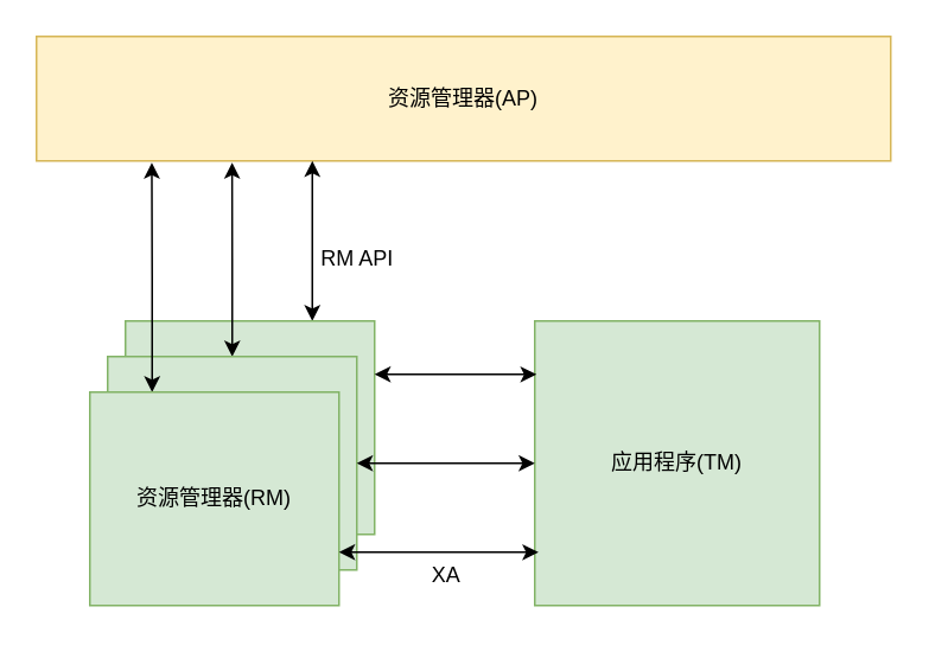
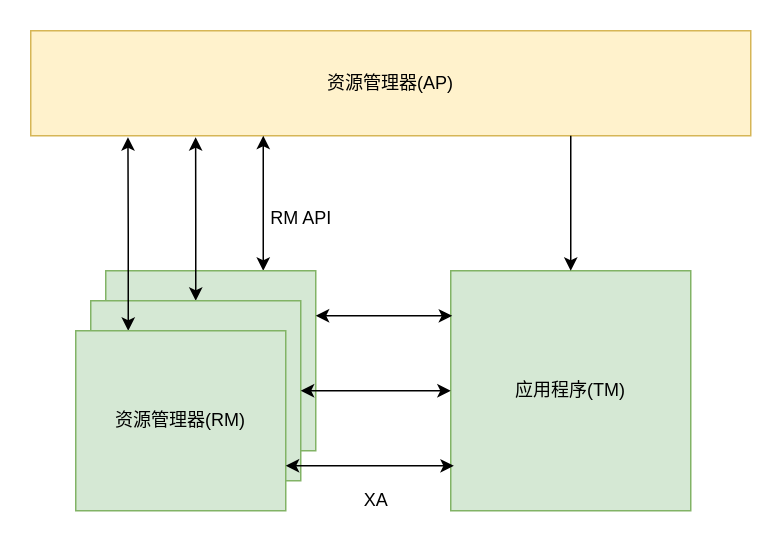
  <mxCell id="0" style=";html=1;" />
  <mxCell id="1" style=";html=1;" parent="0" />
  <mxCell id="2" value="" style="group" vertex="1" connectable="0" parent="1"><mxGeometry x="20" y="20" width="480" height="328" as="geometry" /></mxCell>
  <mxCell id="3" value="资源管理器(AP)" style="rounded=0;whiteSpace=wrap;html=1;fillColor=#fff2cc;strokeColor=#d6b656;" vertex="1" parent="2"><mxGeometry width="480" height="70" as="geometry" /></mxCell>
  <mxCell id="4" style="edgeStyle=orthogonalEdgeStyle;rounded=0;orthogonalLoop=1;jettySize=auto;html=1;exitX=0.75;exitY=0;exitDx=0;exitDy=0;startArrow=classic;startFill=1;" edge="1" parent="2" source="5"><mxGeometry relative="1" as="geometry"><mxPoint x="155" y="70" as="targetPoint" /></mxGeometry></mxCell>
  <mxCell id="5" value="资源管理器(RM)" style="rounded=0;whiteSpace=wrap;html=1;fillColor=#d5e8d4;strokeColor=#82b366;" vertex="1" parent="2"><mxGeometry x="50" y="160" width="140" height="120" as="geometry" /></mxCell>
  <mxCell id="6" style="edgeStyle=orthogonalEdgeStyle;rounded=0;orthogonalLoop=1;jettySize=auto;html=1;exitX=0.5;exitY=0;exitDx=0;exitDy=0;entryX=0.229;entryY=1.014;entryDx=0;entryDy=0;entryPerimeter=0;startArrow=classic;startFill=1;" edge="1" parent="2" source="7" target="3"><mxGeometry relative="1" as="geometry" /></mxCell>
  <mxCell id="7" value="资源管理器(RM)" style="rounded=0;whiteSpace=wrap;html=1;fillColor=#d5e8d4;strokeColor=#82b366;" vertex="1" parent="2"><mxGeometry x="40" y="180" width="140" height="120" as="geometry" /></mxCell>
  <mxCell id="8" style="edgeStyle=orthogonalEdgeStyle;rounded=0;orthogonalLoop=1;jettySize=auto;html=1;exitX=0.25;exitY=0;exitDx=0;exitDy=0;entryX=0.135;entryY=1.014;entryDx=0;entryDy=0;entryPerimeter=0;startArrow=classic;startFill=1;" edge="1" parent="2" source="9" target="3"><mxGeometry relative="1" as="geometry" /></mxCell>
  <mxCell id="9" value="资源管理器(RM)" style="rounded=0;whiteSpace=wrap;html=1;fillColor=#d5e8d4;strokeColor=#82b366;" vertex="1" parent="2"><mxGeometry x="30" y="200" width="140" height="120" as="geometry" /></mxCell>
  <mxCell id="10" value="应用程序(TM)" style="rounded=0;whiteSpace=wrap;html=1;fillColor=#d5e8d4;strokeColor=#82b366;" vertex="1" parent="2"><mxGeometry x="280" y="160" width="160" height="160" as="geometry" /></mxCell>
+ <mxCell id="11" style="edgeStyle=orthogonalEdgeStyle;rounded=0;orthogonalLoop=1;jettySize=auto;html=1;exitX=0.75;exitY=1;exitDx=0;exitDy=0;entryX=0.5;entryY=0;entryDx=0;entryDy=0;" edge="1" parent="2" source="3" target="10"><mxGeometry relative="1" as="geometry" /></mxCell>
  <mxCell id="12" style="edgeStyle=orthogonalEdgeStyle;rounded=0;orthogonalLoop=1;jettySize=auto;html=1;exitX=1;exitY=0.25;exitDx=0;exitDy=0;entryX=0.006;entryY=0.188;entryDx=0;entryDy=0;entryPerimeter=0;startArrow=classic;startFill=1;" edge="1" parent="2" source="5" target="10"><mxGeometry relative="1" as="geometry" /></mxCell>
  <mxCell id="13" style="edgeStyle=orthogonalEdgeStyle;rounded=0;orthogonalLoop=1;jettySize=auto;html=1;exitX=1;exitY=0.5;exitDx=0;exitDy=0;startArrow=classic;startFill=1;" edge="1" parent="2" source="7" target="10"><mxGeometry relative="1" as="geometry" /></mxCell>
  <mxCell id="14" style="edgeStyle=orthogonalEdgeStyle;rounded=0;orthogonalLoop=1;jettySize=auto;html=1;exitX=1;exitY=0.75;exitDx=0;exitDy=0;entryX=0.013;entryY=0.813;entryDx=0;entryDy=0;entryPerimeter=0;startArrow=classic;startFill=1;" edge="1" parent="2" source="9" target="10"><mxGeometry relative="1" as="geometry" /></mxCell>
- <mxCell id="15" value="XA" style="text;html=1;align=center;verticalAlign=middle;resizable=0;points=[];autosize=1;strokeColor=none;fillColor=none;" vertex="1" parent="2"><mxGeometry x="210" y="288" width="40" height="30" as="geometry" /></mxCell>
+ <mxCell id="15" value="XA" style="text;html=1;align=center;verticalAlign=middle;resizable=0;points=[];autosize=1;strokeColor=none;fillColor=none;" vertex="1" parent="2"><mxGeometry x="210" y="298" width="40" height="30" as="geometry" /></mxCell>
  <mxCell id="16" value="RM API" style="text;html=1;align=center;verticalAlign=middle;resizable=0;points=[];autosize=1;strokeColor=none;fillColor=none;" vertex="1" parent="2"><mxGeometry x="150" y="110" width="60" height="30" as="geometry" /></mxCell>
